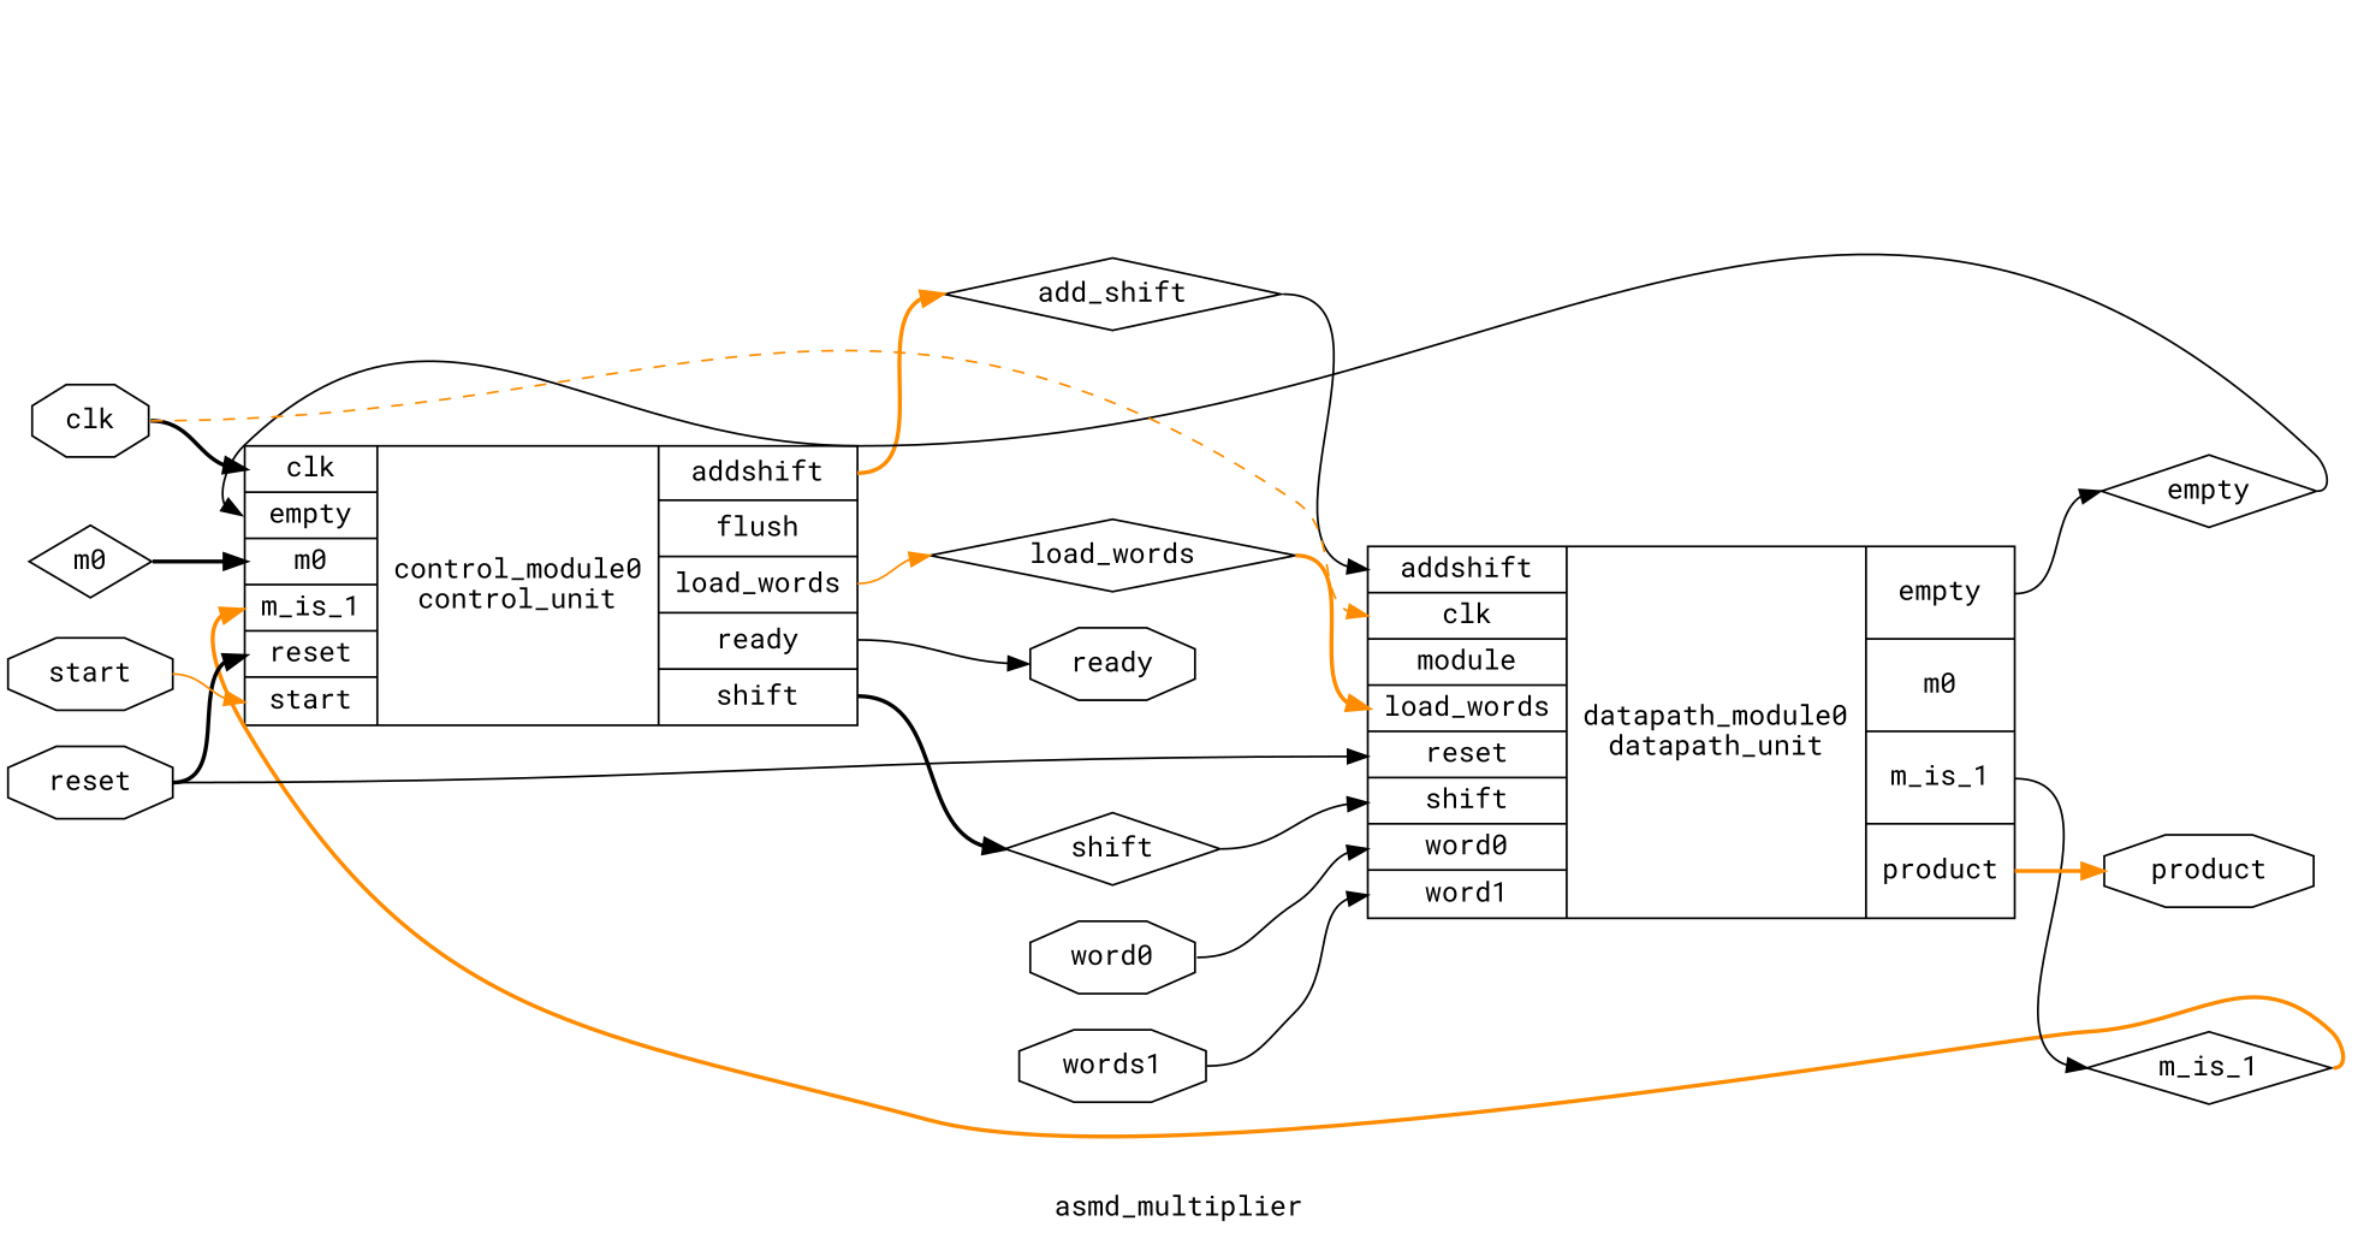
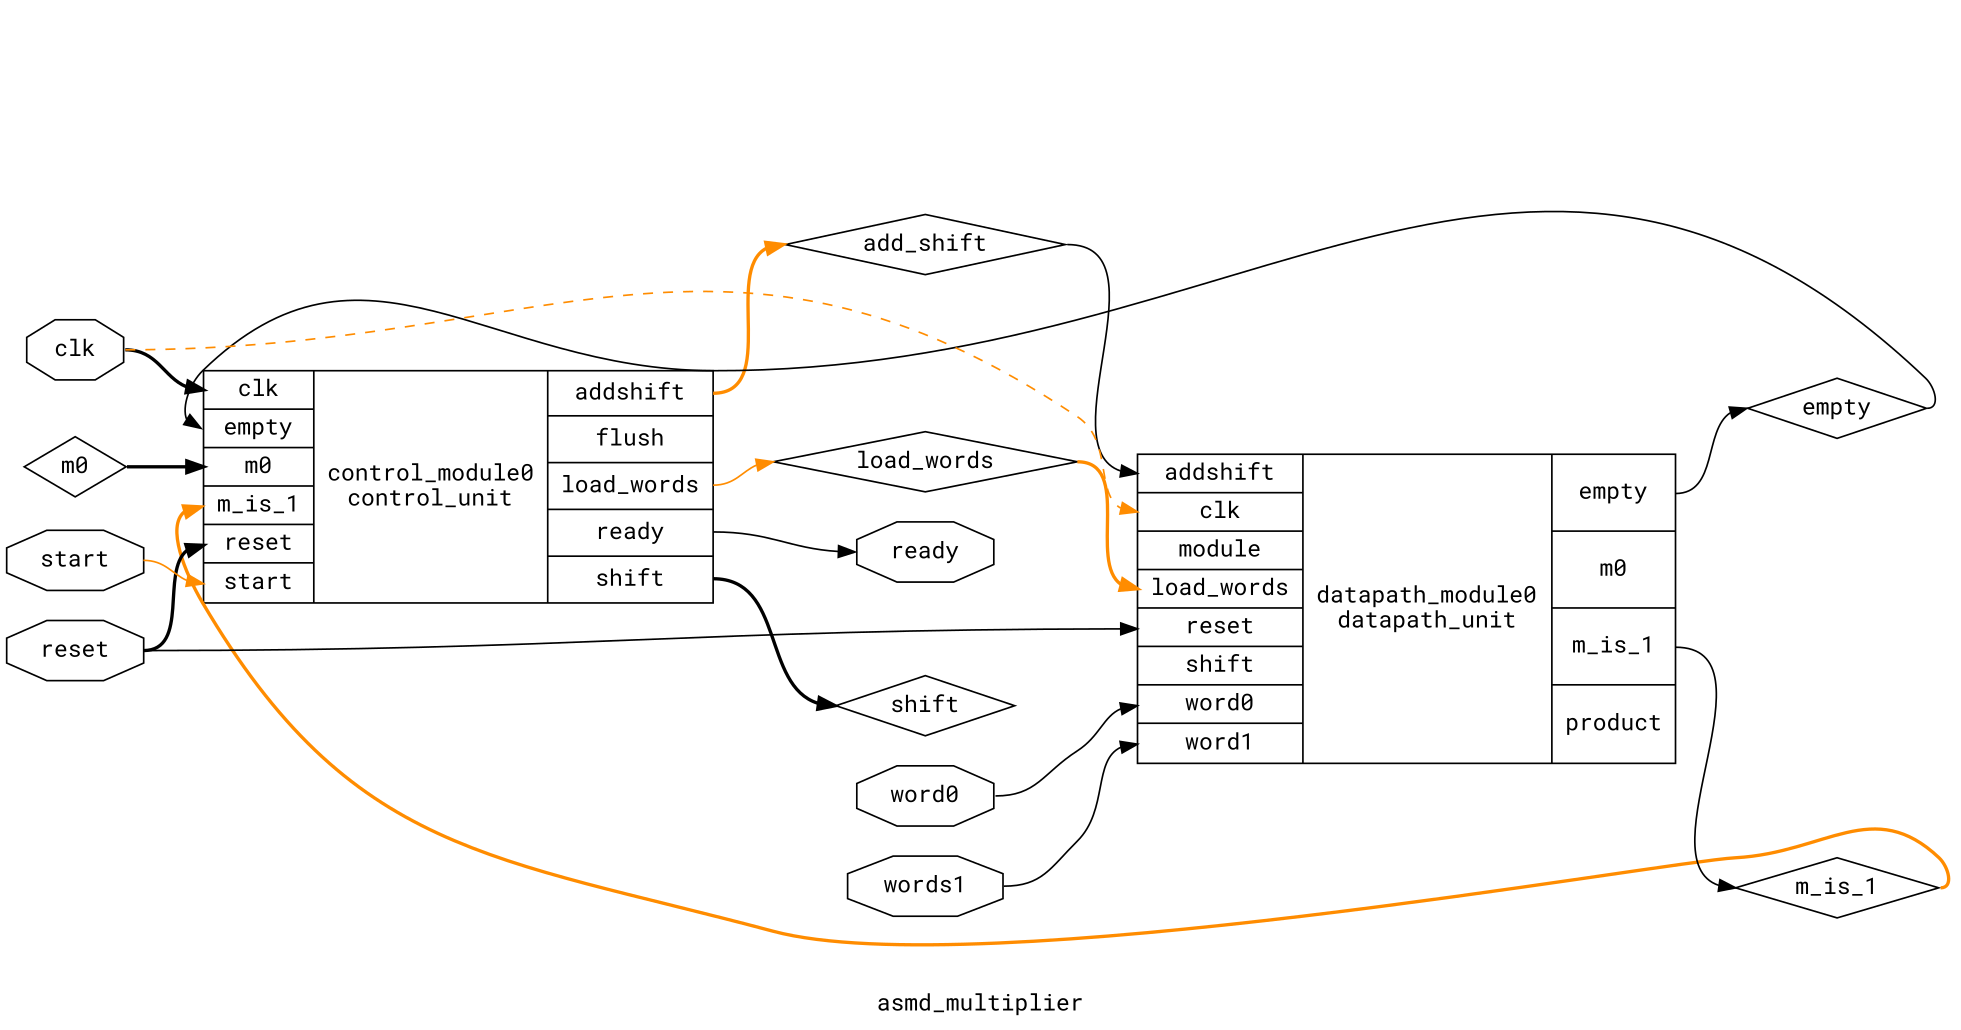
  digraph {
    fontname="Roboto Mono"
    label=asmd_multiplier
    rankdir=LR
    remincross=true
    node [color=black fontcolor=black fontname="Roboto Mono" shape=octagon]
    edge [color=black fontname="Roboto Mono" headport=w style=solid tailport=e]
    n1 [label=m0 shape=diamond]
    n2 [label="{{<p9> clk|<p3> empty|<p1> m0|<p2> m_is_1|<p8> reset|<p10> start}|control_module0\ncontrol_unit|{<p15> addshift|<p7> flush|<p4> load_words|<p13> ready|<p6> shift}}" shape=record color="" fontcolor=""]
    n3 [label=load_words shape=diamond]
    n4 [label=add_shift shape=diamond]
    n5 [label=shift shape=diamond]
    n6 [label=ready]
    n7 [label=m_is_1 shape=diamond]
    n8 [label=empty shape=diamond]
    n9 [label="{{<p15> addshift|<p9> clk|<p7> module|<p4> load_words|<p8> reset|<p6> shift|<p12> word0|<p11> word1}|datapath_module0\ndatapath_unit|{<p3> empty|<p1> m0|<p2> m_is_1|<p14> product}}" shape=record color="" fontcolor=""]
-   n10 [label=product]
    n11 [label=reset]
    n12 [label=clk]
    n13 [label=start]
    n14 [label=words1]
    n15 [label=word0]
    n1 -> n2 [headport="p1:w" style=bold]
    n2 -> n3 [color=darkorange tailport="p4:e"]
    n2 -> n4 [color=darkorange style=bold tailport="p15:e"]
    n2 -> n5 [style=bold tailport="p6:e"]
    n2 -> n6 [tailport="p13:e"]
    n3 -> n9 [color=darkorange headport="p4:w" style=bold]
    n4 -> n9 [headport="p15:w"]
-   n5 -> n9 [headport="p6:w"]
    n7 -> n2 [color=darkorange headport="p2:w" style=bold]
    n8 -> n2 [headport="p3:w"]
    n9 -> n7 [tailport="p2:e"]
    n9 -> n8 [tailport="p3:e"]
-   n9 -> n10 [color=darkorange style=bold tailport="p14:e"]
    n11 -> n2 [headport="p8:w" style=bold]
    n11 -> n9 [headport="p8:w"]
    n12 -> n2 [headport="p9:w" style=bold]
    n12 -> n9 [color=darkorange headport="p9:w" style=dashed]
    n13 -> n2 [color=darkorange headport="p10:w"]
    n14 -> n9 [headport="p11:w"]
    n15 -> n9 [headport="p12:w"]
  }
